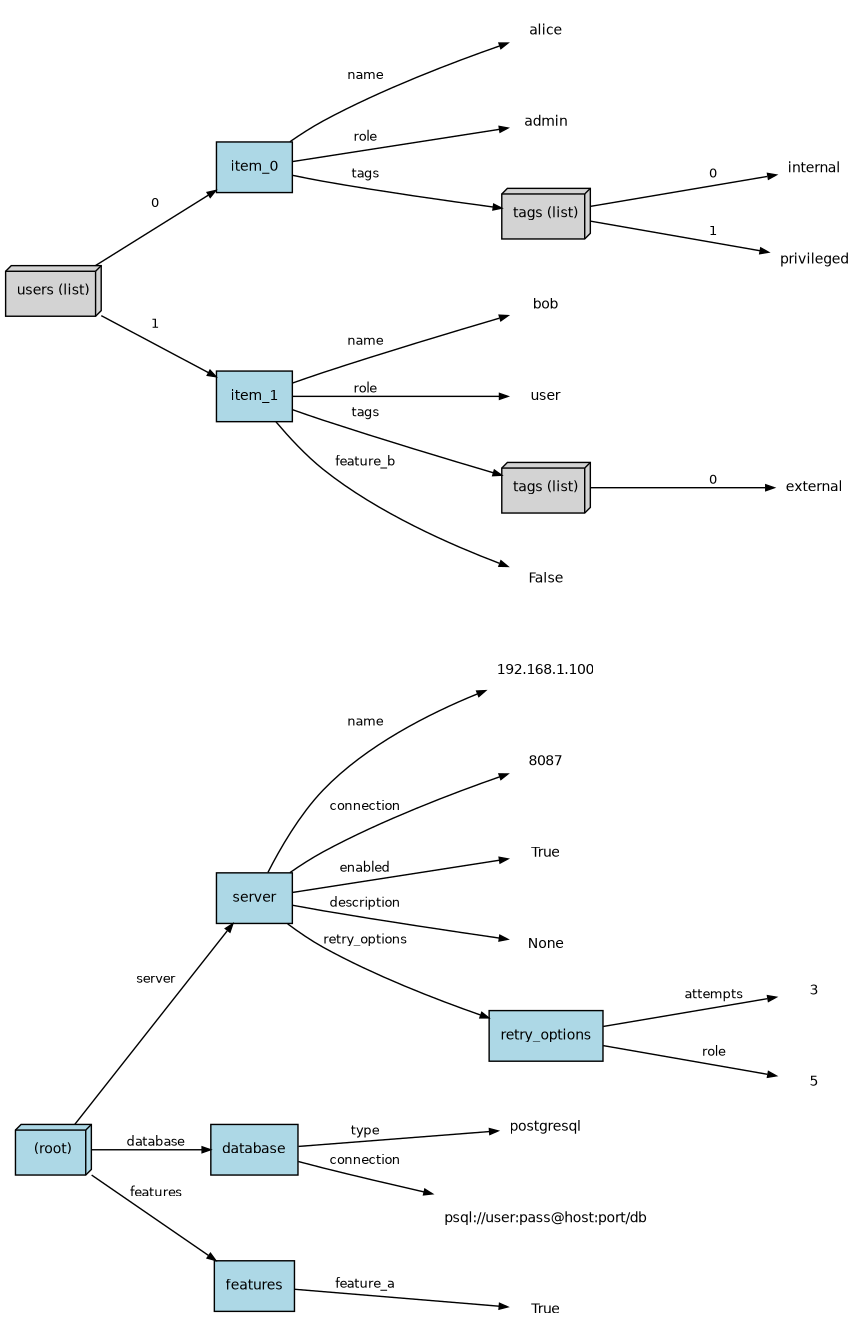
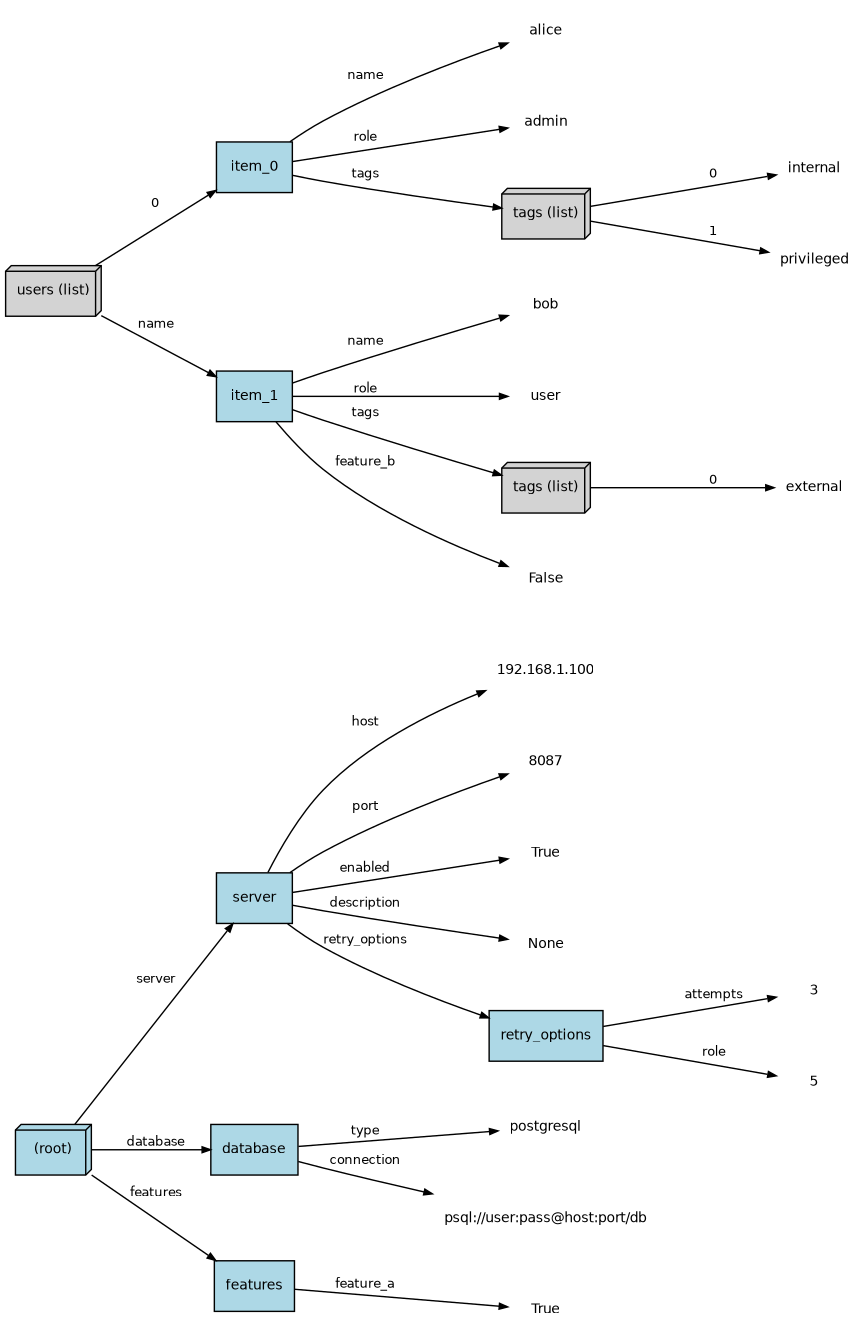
  digraph {
    fontname="DejaVu Sans"
    fontsize=12
    labeljust=l
    nodesep=0.4
    rankdir=LR
    ranksep=0.5
    node [fontname="DejaVu Sans" fontsize=10 shape=plaintext]
    edge [arrowsize=0.6 fontname="DejaVu Sans" fontsize=9]
    n1 [fillcolor=lightblue label="(root)" shape=box3d style=filled]
    n2 [fillcolor=lightblue label=server shape=box style=filled]
    n3 [fillcolor=lightblue label=database shape=box style=filled]
    n4 [fillcolor=lightblue label=features shape=box style=filled]
    n5 [label="192.168.1.100"]
    n6 [label=8087]
    n7 [label=True]
    n8 [label=None]
    n9 [fillcolor=lightblue label=retry_options shape=box style=filled]
    n10 [label=postgresql]
    n11 [label="psql://user:pass@host:port/db"]
    n12 [fillcolor=lightgrey label="users (list)" shape=box3d style=filled]
    n13 [fillcolor=lightblue label=item_0 shape=box style=filled]
    n14 [fillcolor=lightblue label=item_1 shape=box style=filled]
    n15 [label=True]
    n16 [label=3]
    n17 [label=5]
    n18 [label=alice]
    n19 [label=admin]
    n20 [fillcolor=lightgrey label="tags (list)" shape=box3d style=filled]
    n21 [label=bob]
    n22 [label=user]
    n23 [fillcolor=lightgrey label="tags (list)" shape=box3d style=filled]
    n24 [label=False]
    n25 [label=internal]
    n26 [label=privileged]
    n27 [label=external]
    n1 -> n2 [label=server]
    n1 -> n3 [label=database]
    n1 -> n4 [label=features]
-   n2 -> n5 [label=name]
-   n2 -> n6 [label=connection]
+   n2 -> n5 [label=host]
+   n2 -> n6 [label=port]
    n2 -> n7 [label=enabled]
    n2 -> n8 [label=description]
    n2 -> n9 [label=retry_options]
    n3 -> n10 [label=type]
    n3 -> n11 [label=connection]
    n4 -> n15 [label=feature_a]
    n9 -> n16 [label=attempts]
    n9 -> n17 [label=role]
    n12 -> n13 [label=0]
-   n12 -> n14 [label=1]
+   n12 -> n14 [label=name]
    n13 -> n18 [label=name]
    n13 -> n19 [label=role]
    n13 -> n20 [label=tags]
    n14 -> n21 [label=name]
    n14 -> n22 [label=role]
    n14 -> n23 [label=tags]
    n14 -> n24 [label=feature_b]
    n20 -> n25 [label=0]
    n20 -> n26 [label=1]
    n23 -> n27 [label=0]
  }
